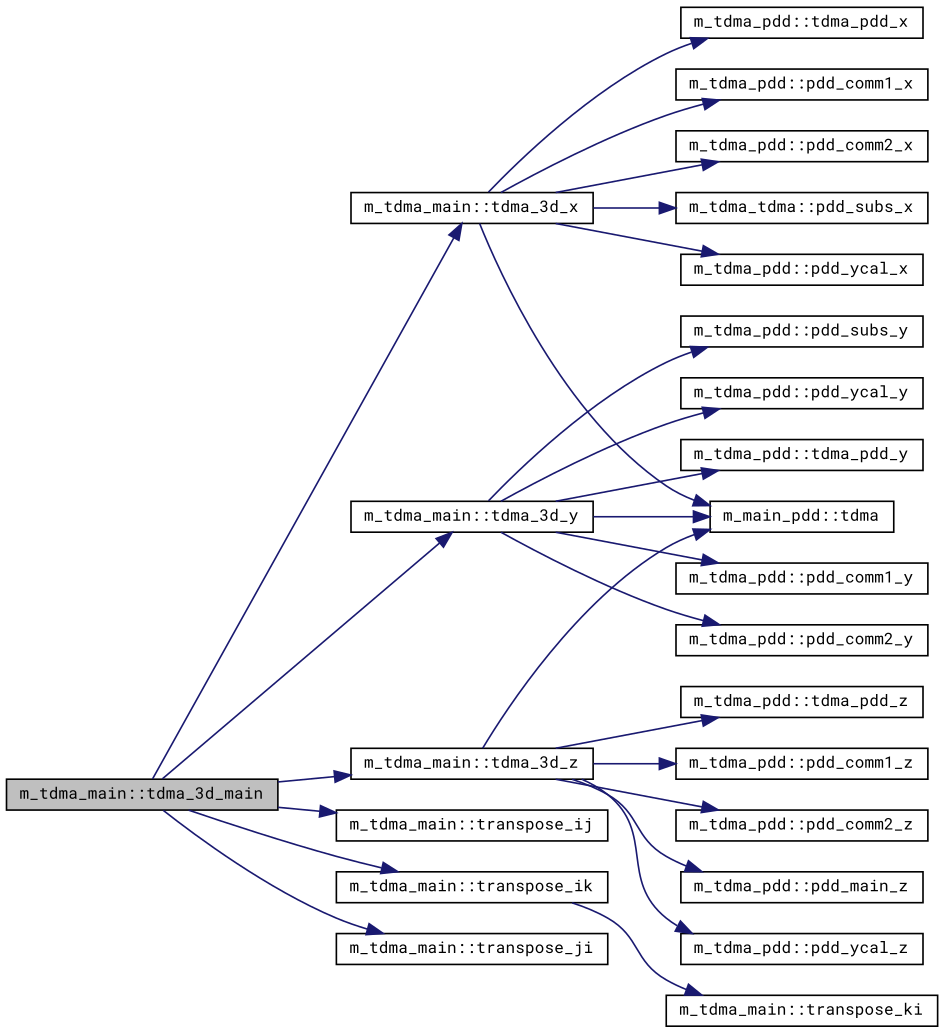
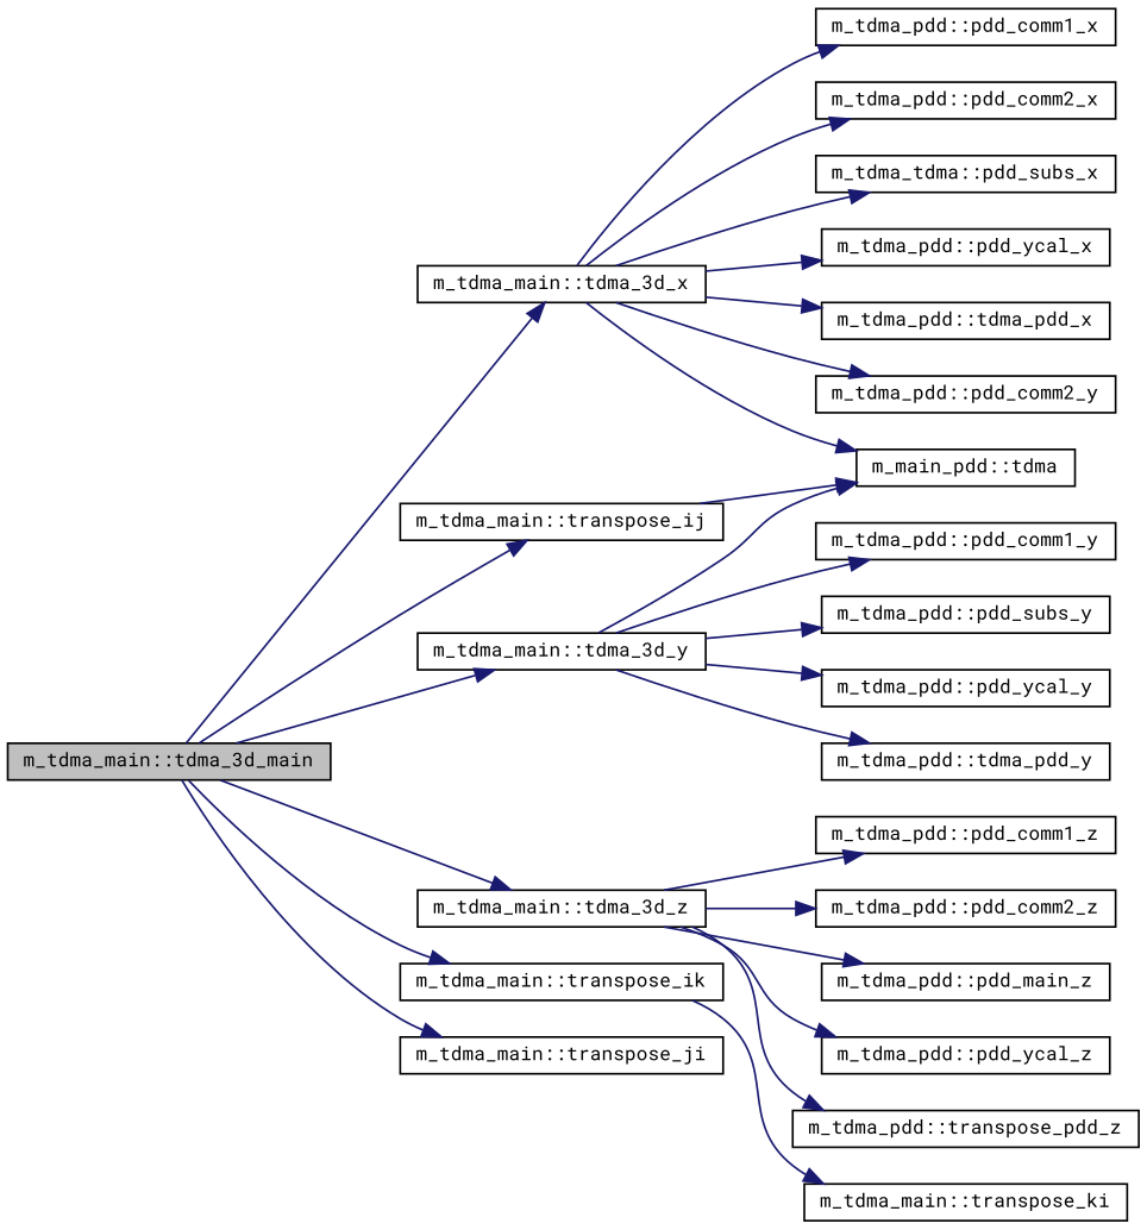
  digraph {
    fontname="Roboto Mono"
    rankdir=LR
    node [color=black fillcolor=white fontname="Roboto Mono" fontsize=10 shape=record style=filled]
    edge [color=midnightblue fontname="Roboto Mono" fontsize=10 labelfontname=Helvetica labelfontsize=10 style=solid]
    n1 [fillcolor=grey75 fontcolor=black height=0.2 label="m_tdma_main::tdma_3d_main" width=0.4]
    n2 [height=0.2 label="m_tdma_main::tdma_3d_x" width=0.4]
    n3 [height=0.2 label="m_tdma_main::tdma_3d_y" width=0.4]
    n4 [height=0.2 label="m_tdma_main::tdma_3d_z" width=0.4]
    n5 [height=0.2 label="m_tdma_main::transpose_ij" width=0.4]
    n6 [height=0.2 label="m_tdma_main::transpose_ik" width=0.4]
    n7 [height=0.2 label="m_tdma_main::transpose_ji" width=0.4]
    n8 [height=0.2 label="m_tdma_pdd::pdd_comm1_x" width=0.4]
    n9 [height=0.2 label="m_tdma_pdd::pdd_comm2_x" width=0.4]
    n10 [height=0.2 label="m_tdma_tdma::pdd_subs_x" width=0.4]
    n11 [height=0.2 label="m_tdma_pdd::pdd_ycal_x" width=0.4]
    n12 [height=0.2 label="m_main_pdd::tdma" width=0.4]
    n13 [height=0.2 label="m_tdma_pdd::tdma_pdd_x" width=0.4]
    n14 [height=0.2 label="m_tdma_pdd::pdd_comm1_y" width=0.4]
    n15 [height=0.2 label="m_tdma_pdd::pdd_comm2_y" width=0.4]
    n16 [height=0.2 label="m_tdma_pdd::pdd_subs_y" width=0.4]
    n17 [height=0.2 label="m_tdma_pdd::pdd_ycal_y" width=0.4]
    n18 [height=0.2 label="m_tdma_pdd::tdma_pdd_y" width=0.4]
    n19 [height=0.2 label="m_tdma_pdd::pdd_comm1_z" width=0.4]
    n20 [height=0.2 label="m_tdma_pdd::pdd_comm2_z" width=0.4]
    n21 [height=0.2 label="m_tdma_pdd::pdd_main_z" width=0.4]
    n22 [height=0.2 label="m_tdma_pdd::pdd_ycal_z" width=0.4]
-   n23 [height=0.2 label="m_tdma_pdd::tdma_pdd_z" width=0.4]
+   n23 [height=0.2 label="m_tdma_pdd::transpose_pdd_z" width=0.4]
    n24 [height=0.2 label="m_tdma_main::transpose_ki" width=0.4]
    n1 -> n2
    n1 -> n3
    n1 -> n4
    n1 -> n5
    n1 -> n6
    n1 -> n7
    n2 -> n8
    n2 -> n9
    n2 -> n10
    n2 -> n11
    n2 -> n12
    n2 -> n13
    n3 -> n12
    n3 -> n14
-   n3 -> n15
+   n2 -> n15
    n3 -> n16
    n3 -> n17
    n3 -> n18
-   n4 -> n12
+   n5 -> n12
    n4 -> n19
    n4 -> n20
    n4 -> n21
    n4 -> n22
    n4 -> n23
    n6 -> n24
  }
